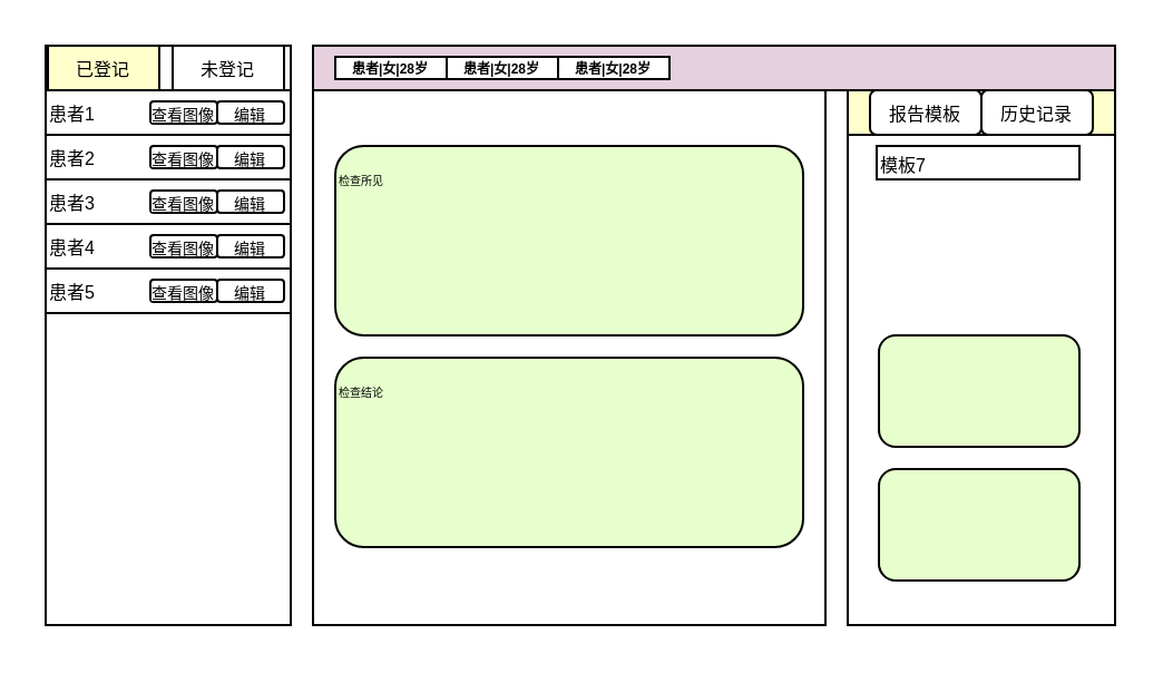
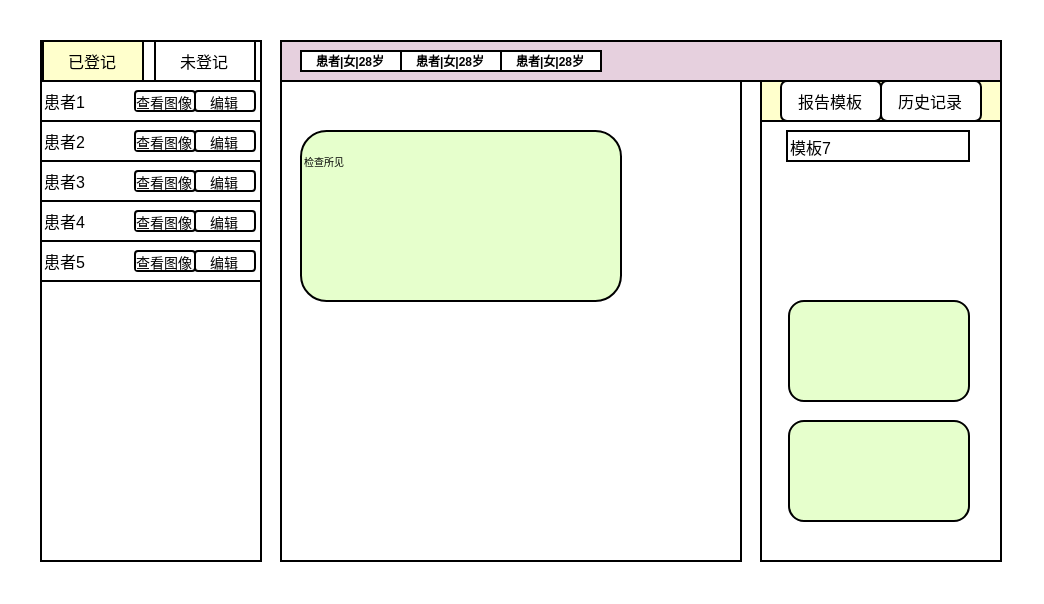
  <mxCell id="0" />
  <mxCell id="1" parent="0" />
  <mxCell id="2" value="" style="rounded=0;whiteSpace=wrap;html=1;fontSize=8;" vertex="1" parent="1"><mxGeometry x="20" y="20" width="110" height="260" as="geometry" /></mxCell>
  <mxCell id="3" value="&lt;font style=&quot;font-size: 8px;&quot;&gt;已登记&lt;/font&gt;" style="rounded=0;whiteSpace=wrap;html=1;fillColor=#ffffcc;" vertex="1" parent="1"><mxGeometry x="21" y="20" width="50" height="20" as="geometry" /></mxCell>
  <mxCell id="4" value="&lt;font style=&quot;font-size: 8px;&quot;&gt;未登记&lt;/font&gt;" style="rounded=0;whiteSpace=wrap;html=1;" vertex="1" parent="1"><mxGeometry x="77" y="20" width="50" height="20" as="geometry" /></mxCell>
  <mxCell id="5" value="&lt;font style=&quot;font-size: 8px;&quot;&gt;患者1&lt;/font&gt;" style="rounded=0;whiteSpace=wrap;html=1;align=left;" vertex="1" parent="1"><mxGeometry x="20" y="40" width="110" height="20" as="geometry" /></mxCell>
  <mxCell id="6" value="&lt;font style=&quot;font-size: 8px;&quot;&gt;患者5&lt;/font&gt;" style="rounded=0;whiteSpace=wrap;html=1;align=left;" vertex="1" parent="1"><mxGeometry x="20" y="120" width="110" height="20" as="geometry" /></mxCell>
  <mxCell id="7" value="&lt;font style=&quot;font-size: 8px;&quot;&gt;患者4&lt;/font&gt;" style="rounded=0;whiteSpace=wrap;html=1;align=left;" vertex="1" parent="1"><mxGeometry x="20" y="100" width="110" height="20" as="geometry" /></mxCell>
  <mxCell id="8" value="&lt;font style=&quot;font-size: 8px;&quot;&gt;患者3&lt;/font&gt;" style="rounded=0;whiteSpace=wrap;html=1;align=left;" vertex="1" parent="1"><mxGeometry x="20" y="80" width="110" height="20" as="geometry" /></mxCell>
  <mxCell id="9" value="&lt;font style=&quot;font-size: 8px;&quot;&gt;患者2&lt;/font&gt;" style="rounded=0;whiteSpace=wrap;html=1;align=left;" vertex="1" parent="1"><mxGeometry x="20" y="60" width="110" height="20" as="geometry" /></mxCell>
  <mxCell id="10" value="" style="rounded=0;whiteSpace=wrap;html=1;fillColor=#FFFFFF;" vertex="1" parent="1"><mxGeometry x="140" y="40" width="230" height="240" as="geometry" /></mxCell>
  <mxCell id="11" value="" style="rounded=0;whiteSpace=wrap;html=1;" vertex="1" parent="1"><mxGeometry x="380" y="40" width="120" height="240" as="geometry" /></mxCell>
  <mxCell id="12" value="" style="rounded=0;whiteSpace=wrap;html=1;fillColor=#E6D0DE;" vertex="1" parent="1"><mxGeometry x="140" y="20" width="360" height="20" as="geometry" /></mxCell>
  <mxCell id="13" value="&lt;h6&gt;&lt;font style=&quot;font-size: 6px;&quot;&gt;患者|女|28岁&lt;/font&gt;&lt;/h6&gt;" style="rounded=0;whiteSpace=wrap;html=1;" vertex="1" parent="1"><mxGeometry x="150" y="25" width="50" height="10" as="geometry" /></mxCell>
  <mxCell id="14" value="&lt;h6&gt;&lt;font style=&quot;font-size: 6px;&quot;&gt;患者|女|28岁&lt;/font&gt;&lt;/h6&gt;" style="rounded=0;whiteSpace=wrap;html=1;" vertex="1" parent="1"><mxGeometry x="200" y="25" width="50" height="10" as="geometry" /></mxCell>
  <mxCell id="15" value="&lt;h6&gt;&lt;font style=&quot;font-size: 6px;&quot;&gt;患者|女|28岁&lt;/font&gt;&lt;/h6&gt;" style="rounded=0;whiteSpace=wrap;html=1;" vertex="1" parent="1"><mxGeometry x="250" y="25" width="50" height="10" as="geometry" /></mxCell>
  <mxCell id="16" value="" style="rounded=0;whiteSpace=wrap;html=1;fillColor=#FFFFCC;" vertex="1" parent="1"><mxGeometry x="380" y="40" width="120" height="20" as="geometry" /></mxCell>
  <mxCell id="17" value="&lt;font style=&quot;font-size: 8px;&quot;&gt;报告模板&lt;/font&gt;" style="rounded=1;whiteSpace=wrap;html=1;" vertex="1" parent="1"><mxGeometry x="390" y="40" width="50" height="20" as="geometry" /></mxCell>
  <mxCell id="18" value="&lt;font style=&quot;font-size: 8px;&quot;&gt;历史记录&lt;/font&gt;" style="rounded=1;whiteSpace=wrap;html=1;" vertex="1" parent="1"><mxGeometry x="440" y="40" width="50" height="20" as="geometry" /></mxCell>
  <mxCell id="19" value="&lt;font style=&quot;font-size: 7px; background-color: light-dark(#ffffff, var(--ge-dark-color, #121212)); line-height: 10%;&quot;&gt;编辑&lt;/font&gt;" style="rounded=1;whiteSpace=wrap;html=1;" vertex="1" parent="1"><mxGeometry x="97" y="45" width="30" height="10" as="geometry" /></mxCell>
  <mxCell id="20" value="&lt;font style=&quot;font-size: 7px; background-color: light-dark(#ffffff, var(--ge-dark-color, #121212)); line-height: 10%;&quot;&gt;编辑&lt;/font&gt;" style="rounded=1;whiteSpace=wrap;html=1;" vertex="1" parent="1"><mxGeometry x="97" y="65" width="30" height="10" as="geometry" /></mxCell>
  <mxCell id="21" value="&lt;font style=&quot;font-size: 7px; background-color: light-dark(#ffffff, var(--ge-dark-color, #121212)); line-height: 10%;&quot;&gt;编辑&lt;/font&gt;" style="rounded=1;whiteSpace=wrap;html=1;" vertex="1" parent="1"><mxGeometry x="97" y="85" width="30" height="10" as="geometry" /></mxCell>
  <mxCell id="22" value="&lt;font style=&quot;font-size: 7px; background-color: light-dark(#ffffff, var(--ge-dark-color, #121212)); line-height: 10%;&quot;&gt;编辑&lt;/font&gt;" style="rounded=1;whiteSpace=wrap;html=1;" vertex="1" parent="1"><mxGeometry x="97" y="105" width="30" height="10" as="geometry" /></mxCell>
  <mxCell id="23" value="&lt;font style=&quot;font-size: 7px; background-color: light-dark(#ffffff, var(--ge-dark-color, #121212)); line-height: 10%;&quot;&gt;编辑&lt;/font&gt;" style="rounded=1;whiteSpace=wrap;html=1;" vertex="1" parent="1"><mxGeometry x="97" y="125" width="30" height="10" as="geometry" /></mxCell>
- <mxCell id="24" value="&lt;span style=&quot;font-size: 5px;&quot;&gt;检查所见&lt;/span&gt;" style="rounded=1;whiteSpace=wrap;html=1;fillColor=#E6FFCC;align=left;verticalAlign=top;" vertex="1" parent="1"><mxGeometry x="150" y="65" width="210" height="85" as="geometry" /></mxCell>
- <mxCell id="25" value="&lt;span style=&quot;font-size: 5px;&quot;&gt;检查结论&lt;/span&gt;" style="rounded=1;whiteSpace=wrap;html=1;fillColor=#E6FFCC;align=left;verticalAlign=top;" vertex="1" parent="1"><mxGeometry x="150" y="160" width="210" height="85" as="geometry" /></mxCell>
+ <mxCell id="24" value="&lt;span style=&quot;font-size: 5px;&quot;&gt;检查所见&lt;/span&gt;" style="rounded=1;whiteSpace=wrap;html=1;fillColor=#E6FFCC;align=left;verticalAlign=top;" vertex="1" parent="1"><mxGeometry x="150" y="65" width="160" height="85" as="geometry" /></mxCell>
  <mxCell id="26" value="" style="rounded=1;whiteSpace=wrap;html=1;fillColor=#E6FFCC;" vertex="1" parent="1"><mxGeometry x="394" y="150" width="90" height="50" as="geometry" /></mxCell>
  <mxCell id="27" value="" style="rounded=1;whiteSpace=wrap;html=1;fillColor=#E6FFCC;" vertex="1" parent="1"><mxGeometry x="394" y="210" width="90" height="50" as="geometry" /></mxCell>
  <mxCell id="28" value="&lt;font style=&quot;font-size: 8px;&quot;&gt;模板7&lt;/font&gt;" style="rounded=0;whiteSpace=wrap;html=1;align=left;" vertex="1" parent="1"><mxGeometry x="393" y="65" width="91" height="15" as="geometry" /></mxCell>
  <mxCell id="29" value="&lt;font style=&quot;font-size: 7px; background-color: light-dark(#ffffff, var(--ge-dark-color, #121212)); line-height: 10%;&quot;&gt;查看图像&lt;/font&gt;&lt;span style=&quot;color: rgba(0, 0, 0, 0); font-family: monospace; font-size: 0px; text-align: start; text-wrap-mode: nowrap;&quot;&gt;%3CmxGraphModel%3E%3Croot%3E%3CmxCell%20id%3D%220%22%2F%3E%3CmxCell%20id%3D%221%22%20parent%3D%220%22%2F%3E%3CmxCell%20id%3D%222%22%20value%3D%22%26lt%3Bfont%20style%3D%26quot%3Bfont-size%3A%207px%3B%20background-color%3A%20light-dark(%23ffffff%2C%20var(--ge-dark-color%2C%20%23121212))%3B%20line-height%3A%2010%25%3B%26quot%3B%26gt%3B%E7%BC%96%E8%BE%91%26lt%3B%2Ffont%26gt%3B%22%20style%3D%22rounded%3D1%3BwhiteSpace%3Dwrap%3Bhtml%3D1%3B%22%20vertex%3D%221%22%20parent%3D%221%22%3E%3CmxGeometry%20x%3D%22117%22%20y%3D%2285%22%20width%3D%2230%22%20height%3D%2210%22%20as%3D%22geometry%22%2F%3E%3C%2FmxCell%3E%3C%2Froot%3E%3C%2FmxGraphModel%3E&lt;/span&gt;" style="rounded=1;whiteSpace=wrap;html=1;" vertex="1" parent="1"><mxGeometry x="67" y="45" width="30" height="10" as="geometry" /></mxCell>
  <mxCell id="30" value="&lt;font style=&quot;font-size: 7px; background-color: light-dark(#ffffff, var(--ge-dark-color, #121212)); line-height: 10%;&quot;&gt;查看图像&lt;/font&gt;&lt;span style=&quot;color: rgba(0, 0, 0, 0); font-family: monospace; font-size: 0px; text-align: start; text-wrap-mode: nowrap;&quot;&gt;%3CmxGraphModel%3E%3Croot%3E%3CmxCell%20id%3D%220%22%2F%3E%3CmxCell%20id%3D%221%22%20parent%3D%220%22%2F%3E%3CmxCell%20id%3D%222%22%20value%3D%22%26lt%3Bfont%20style%3D%26quot%3Bfont-size%3A%207px%3B%20background-color%3A%20light-dark(%23ffffff%2C%20var(--ge-dark-color%2C%20%23121212))%3B%20line-height%3A%2010%25%3B%26quot%3B%26gt%3B%E7%BC%96%E8%BE%91%26lt%3B%2Ffont%26gt%3B%22%20style%3D%22rounded%3D1%3BwhiteSpace%3Dwrap%3Bhtml%3D1%3B%22%20vertex%3D%221%22%20parent%3D%221%22%3E%3CmxGeometry%20x%3D%22117%22%20y%3D%2285%22%20width%3D%2230%22%20height%3D%2210%22%20as%3D%22geometry%22%2F%3E%3C%2FmxCell%3E%3C%2Froot%3E%3C%2FmxGraphModel%3E&lt;/span&gt;" style="rounded=1;whiteSpace=wrap;html=1;" vertex="1" parent="1"><mxGeometry x="67" y="85" width="30" height="10" as="geometry" /></mxCell>
  <mxCell id="31" value="&lt;font style=&quot;font-size: 7px; background-color: light-dark(#ffffff, var(--ge-dark-color, #121212)); line-height: 10%;&quot;&gt;查看图像&lt;/font&gt;&lt;span style=&quot;color: rgba(0, 0, 0, 0); font-family: monospace; font-size: 0px; text-align: start; text-wrap-mode: nowrap;&quot;&gt;%3CmxGraphModel%3E%3Croot%3E%3CmxCell%20id%3D%220%22%2F%3E%3CmxCell%20id%3D%221%22%20parent%3D%220%22%2F%3E%3CmxCell%20id%3D%222%22%20value%3D%22%26lt%3Bfont%20style%3D%26quot%3Bfont-size%3A%207px%3B%20background-color%3A%20light-dark(%23ffffff%2C%20var(--ge-dark-color%2C%20%23121212))%3B%20line-height%3A%2010%25%3B%26quot%3B%26gt%3B%E7%BC%96%E8%BE%91%26lt%3B%2Ffont%26gt%3B%22%20style%3D%22rounded%3D1%3BwhiteSpace%3Dwrap%3Bhtml%3D1%3B%22%20vertex%3D%221%22%20parent%3D%221%22%3E%3CmxGeometry%20x%3D%22117%22%20y%3D%2285%22%20width%3D%2230%22%20height%3D%2210%22%20as%3D%22geometry%22%2F%3E%3C%2FmxCell%3E%3C%2Froot%3E%3C%2FmxGraphModel%3E&lt;/span&gt;" style="rounded=1;whiteSpace=wrap;html=1;" vertex="1" parent="1"><mxGeometry x="67" y="65" width="30" height="10" as="geometry" /></mxCell>
  <mxCell id="32" value="&lt;font style=&quot;font-size: 7px; background-color: light-dark(#ffffff, var(--ge-dark-color, #121212)); line-height: 10%;&quot;&gt;查看图像&lt;/font&gt;&lt;span style=&quot;color: rgba(0, 0, 0, 0); font-family: monospace; font-size: 0px; text-align: start; text-wrap-mode: nowrap;&quot;&gt;%3CmxGraphModel%3E%3Croot%3E%3CmxCell%20id%3D%220%22%2F%3E%3CmxCell%20id%3D%221%22%20parent%3D%220%22%2F%3E%3CmxCell%20id%3D%222%22%20value%3D%22%26lt%3Bfont%20style%3D%26quot%3Bfont-size%3A%207px%3B%20background-color%3A%20light-dark(%23ffffff%2C%20var(--ge-dark-color%2C%20%23121212))%3B%20line-height%3A%2010%25%3B%26quot%3B%26gt%3B%E7%BC%96%E8%BE%91%26lt%3B%2Ffont%26gt%3B%22%20style%3D%22rounded%3D1%3BwhiteSpace%3Dwrap%3Bhtml%3D1%3B%22%20vertex%3D%221%22%20parent%3D%221%22%3E%3CmxGeometry%20x%3D%22117%22%20y%3D%2285%22%20width%3D%2230%22%20height%3D%2210%22%20as%3D%22geometry%22%2F%3E%3C%2FmxCell%3E%3C%2Froot%3E%3C%2FmxGraphModel%3E&lt;/span&gt;" style="rounded=1;whiteSpace=wrap;html=1;" vertex="1" parent="1"><mxGeometry x="67" y="105" width="30" height="10" as="geometry" /></mxCell>
  <mxCell id="33" value="&lt;font style=&quot;font-size: 7px; background-color: light-dark(#ffffff, var(--ge-dark-color, #121212)); line-height: 10%;&quot;&gt;查看图像&lt;/font&gt;&lt;span style=&quot;color: rgba(0, 0, 0, 0); font-family: monospace; font-size: 0px; text-align: start; text-wrap-mode: nowrap;&quot;&gt;%3CmxGraphModel%3E%3Croot%3E%3CmxCell%20id%3D%220%22%2F%3E%3CmxCell%20id%3D%221%22%20parent%3D%220%22%2F%3E%3CmxCell%20id%3D%222%22%20value%3D%22%26lt%3Bfont%20style%3D%26quot%3Bfont-size%3A%207px%3B%20background-color%3A%20light-dark(%23ffffff%2C%20var(--ge-dark-color%2C%20%23121212))%3B%20line-height%3A%2010%25%3B%26quot%3B%26gt%3B%E7%BC%96%E8%BE%91%26lt%3B%2Ffont%26gt%3B%22%20style%3D%22rounded%3D1%3BwhiteSpace%3Dwrap%3Bhtml%3D1%3B%22%20vertex%3D%221%22%20parent%3D%221%22%3E%3CmxGeometry%20x%3D%22117%22%20y%3D%2285%22%20width%3D%2230%22%20height%3D%2210%22%20as%3D%22geometry%22%2F%3E%3C%2FmxCell%3E%3C%2Froot%3E%3C%2FmxGraphModel%3E&lt;/span&gt;" style="rounded=1;whiteSpace=wrap;html=1;" vertex="1" parent="1"><mxGeometry x="67" y="125" width="30" height="10" as="geometry" /></mxCell>
